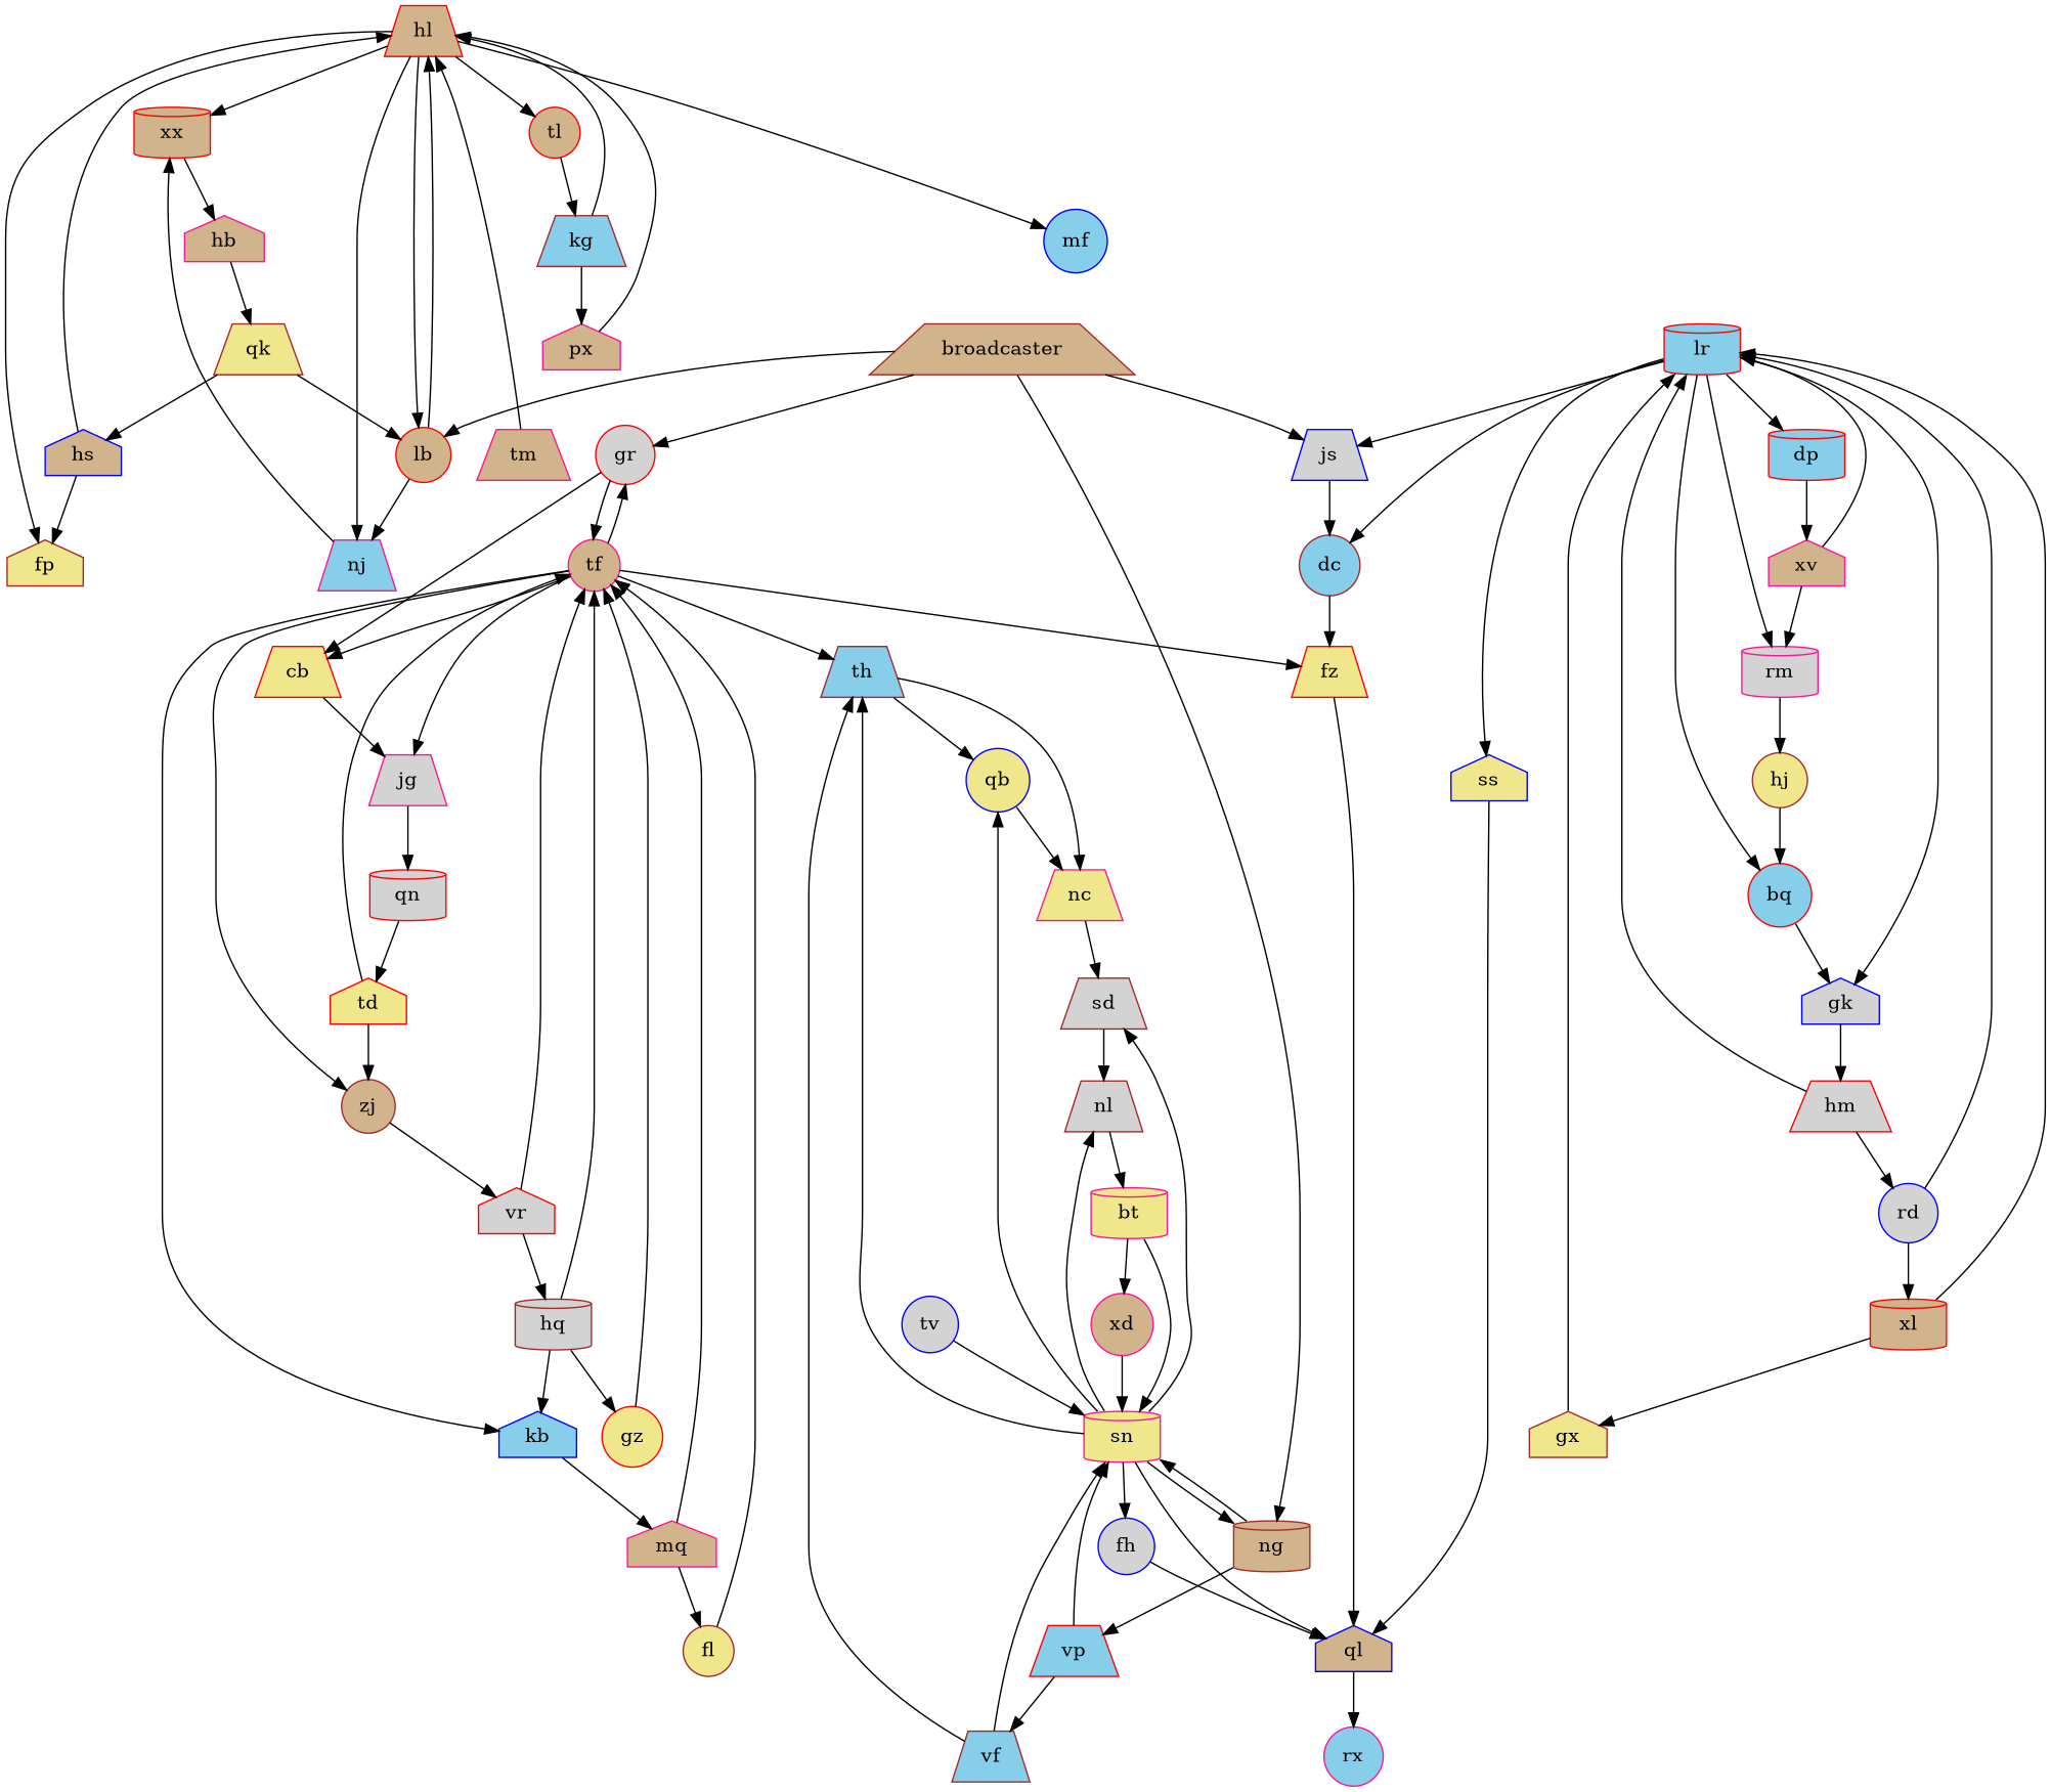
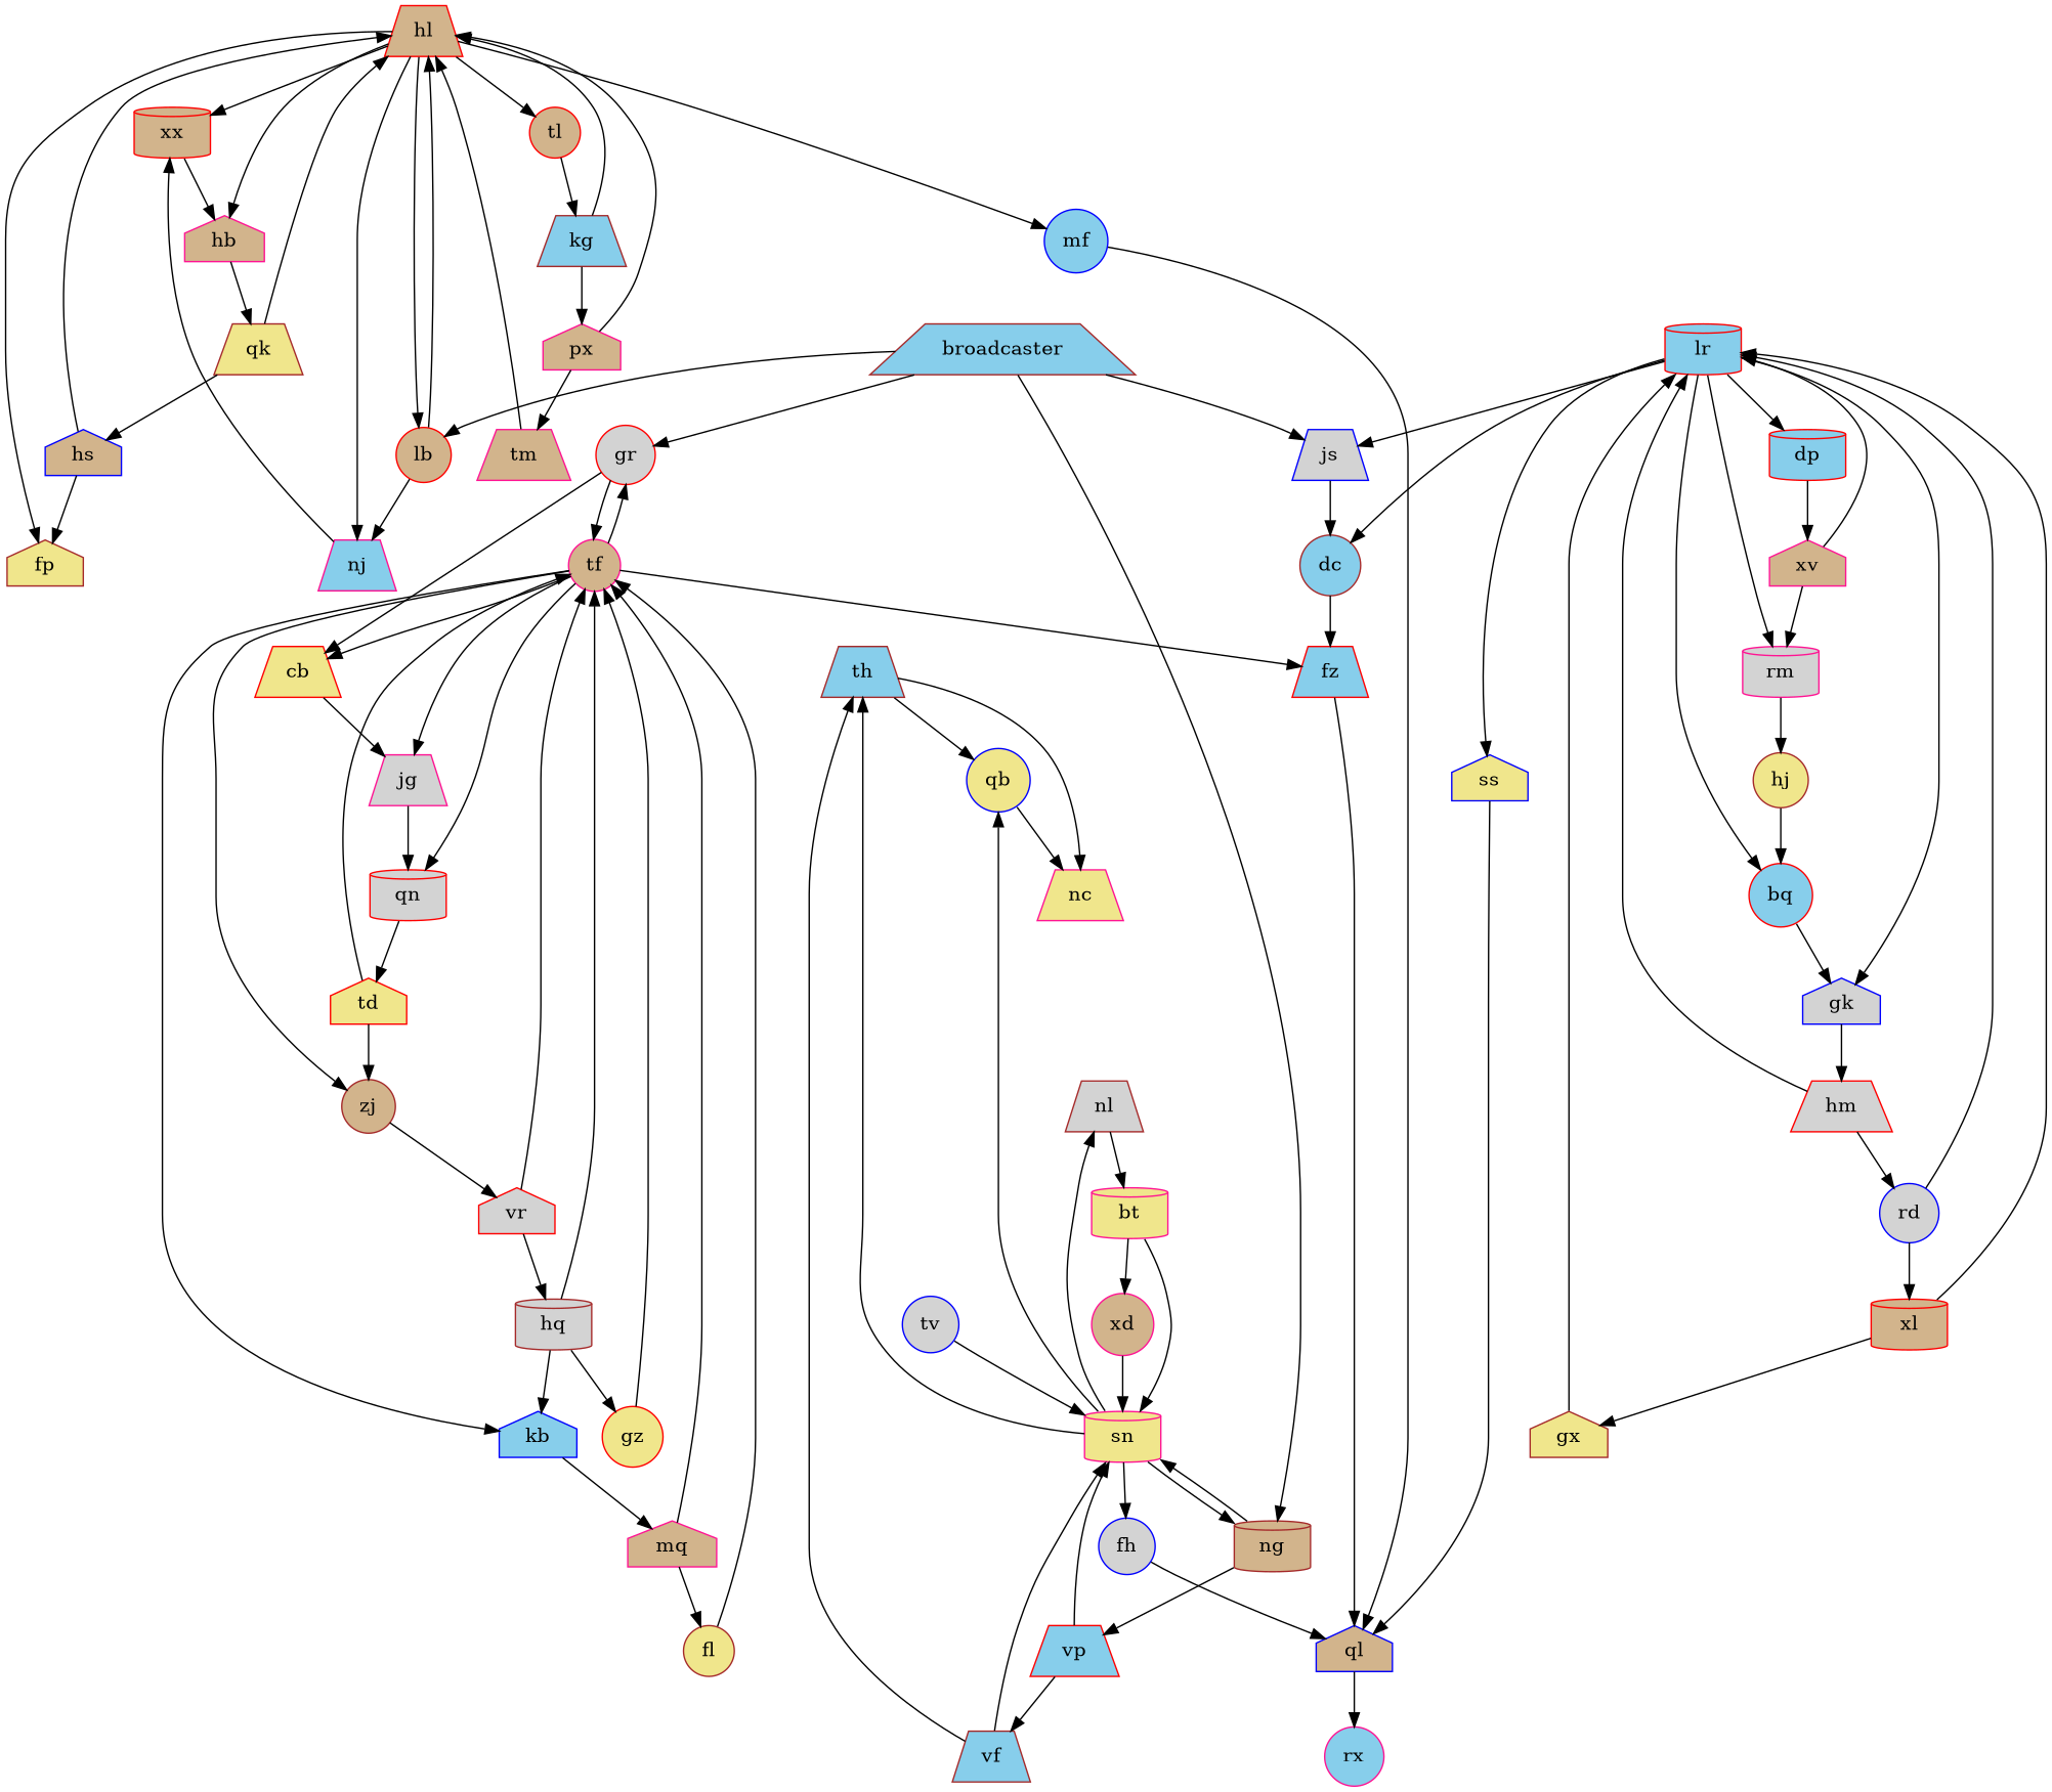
  digraph {
    node [color=red fillcolor=tan shape=circle style=filled]
    rx [color=deeppink fillcolor=skyblue]
    xx [shape=cylinder]
    hb [color=deeppink shape=house]
    qk [color=brown fillcolor=khaki shape=trapezium]
    hl [shape=trapezium]
    hs [color=blue shape=house]
    tl
    mf [color=blue fillcolor=skyblue]
    fp [color=brown fillcolor=khaki shape=house]
    lb
    nj [color=deeppink fillcolor=skyblue shape=trapezium]
    kg [color=brown fillcolor=skyblue shape=trapezium]
    px [color=deeppink shape=house]
    vr [fillcolor=lightgrey shape=house]
    tf [color=deeppink]
    hq [color=brown fillcolor=lightgrey shape=cylinder]
    kb [color=blue fillcolor=skyblue shape=house]
-   fz [fillcolor=khaki shape=trapezium]
+   fz [fillcolor=skyblue shape=trapezium]
    jg [color=deeppink fillcolor=lightgrey shape=trapezium]
    qn [fillcolor=lightgrey shape=cylinder]
    zj [color=brown]
    cb [fillcolor=khaki shape=trapezium]
    gr [fillcolor=lightgrey]
    gz [fillcolor=khaki]
    xl [shape=cylinder]
    lr [fillcolor=skyblue shape=cylinder]
    gx [color=brown fillcolor=khaki shape=house]
    bq [fillcolor=skyblue]
    rm [color=deeppink fillcolor=lightgrey shape=cylinder]
    js [color=blue fillcolor=lightgrey shape=trapezium]
    dc [color=brown fillcolor=skyblue]
    gk [color=blue fillcolor=lightgrey shape=house]
    dp [fillcolor=skyblue shape=cylinder]
    ss [color=blue fillcolor=khaki shape=house]
    rd [color=blue fillcolor=lightgrey]
    tv [color=blue fillcolor=lightgrey]
    sn [color=deeppink fillcolor=khaki shape=cylinder]
    nl [color=brown fillcolor=lightgrey shape=trapezium]
    ng [color=brown shape=cylinder]
    fh [color=blue fillcolor=lightgrey]
    th [color=brown fillcolor=skyblue shape=trapezium]
-   sd [color=brown fillcolor=lightgrey shape=trapezium]
    qb [color=blue fillcolor=khaki]
    bt [color=deeppink fillcolor=khaki shape=cylinder]
    xd [color=deeppink]
    hj [color=brown fillcolor=khaki]
    ql [color=blue shape=house]
    mq [color=deeppink shape=house]
    fl [color=brown fillcolor=khaki]
    vp [fillcolor=skyblue shape=trapezium]
    nc [color=deeppink fillcolor=khaki shape=trapezium]
    hm [fillcolor=lightgrey shape=trapezium]
    xv [color=deeppink shape=house]
    vf [color=brown fillcolor=skyblue shape=trapezium]
    tm [color=deeppink shape=trapezium]
    td [fillcolor=khaki shape=house]
-   broadcaster [color=brown shape=trapezium]
+   broadcaster [color=brown fillcolor=skyblue shape=trapezium]
    xx -> hb
    hb -> qk
-   qk -> lb
+   qk -> hl
    qk -> hs
    hl -> xx
+   hl -> hb
    hl -> tl
    hl -> mf
    hl -> fp
    hl -> lb
    hl -> nj
    hs -> hl
    hs -> fp
    tl -> kg
-   sn -> ql
+   mf -> ql
    lb -> hl
    lb -> nj
    nj -> xx
    kg -> hl
    kg -> px
    px -> hl
+   px -> tm
    vr -> tf
    vr -> hq
    tf -> kb
    tf -> fz
    tf -> jg
-   tf -> th
+   tf -> qn
    tf -> zj
    tf -> cb
    tf -> gr
    hq -> tf
    hq -> kb
    hq -> gz
    kb -> mq
    fz -> ql
    jg -> qn
    qn -> td
    zj -> vr
    cb -> jg
    gr -> tf
    gr -> cb
    gz -> tf
    xl -> lr
    xl -> gx
    lr -> bq
    lr -> rm
    lr -> js
    lr -> dc
    lr -> gk
    lr -> dp
    lr -> ss
    gx -> lr
    bq -> gk
    rm -> hj
    js -> dc
    dc -> fz
    gk -> hm
    dp -> xv
    ss -> ql
    rd -> xl
    rd -> lr
    tv -> sn
    sn -> nl
    sn -> ng
    sn -> fh
    sn -> th
-   sn -> sd
    sn -> qb
    nl -> bt
    ng -> sn
    ng -> vp
    fh -> ql
    th -> qb
    th -> nc
-   sd -> nl
    qb -> nc
    bt -> sn
    bt -> xd
    xd -> sn
    hj -> bq
    ql -> rx
    mq -> tf
    mq -> fl
    fl -> tf
    vp -> sn
    vp -> vf
-   nc -> sd
    hm -> lr
    hm -> rd
    xv -> lr
    xv -> rm
    vf -> sn
    vf -> th
    tm -> hl
    td -> tf
    td -> zj
    broadcaster -> lb
    broadcaster -> gr
    broadcaster -> js
    broadcaster -> ng
  }
